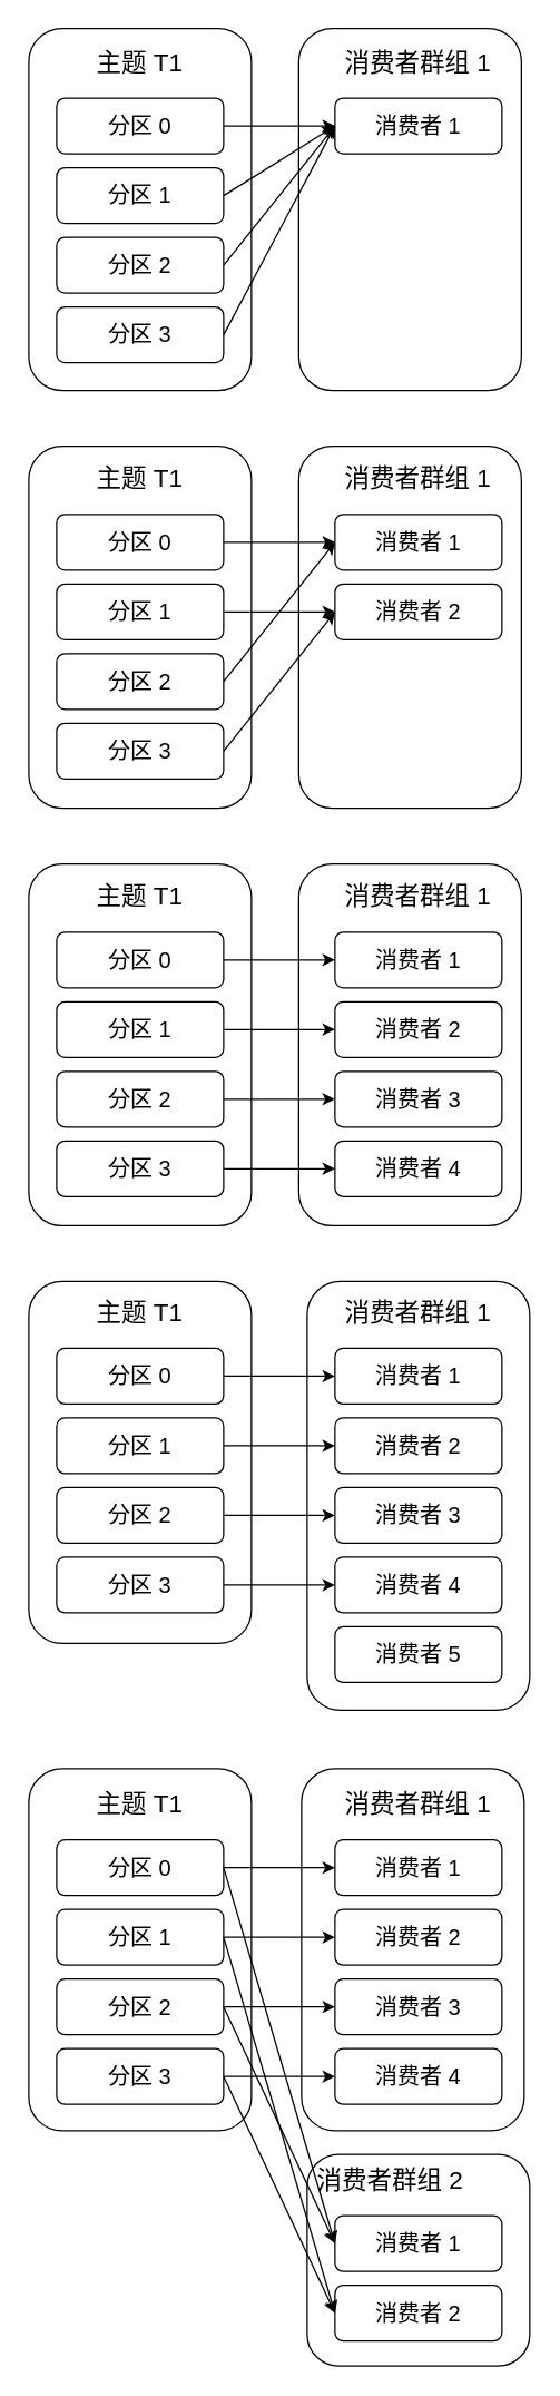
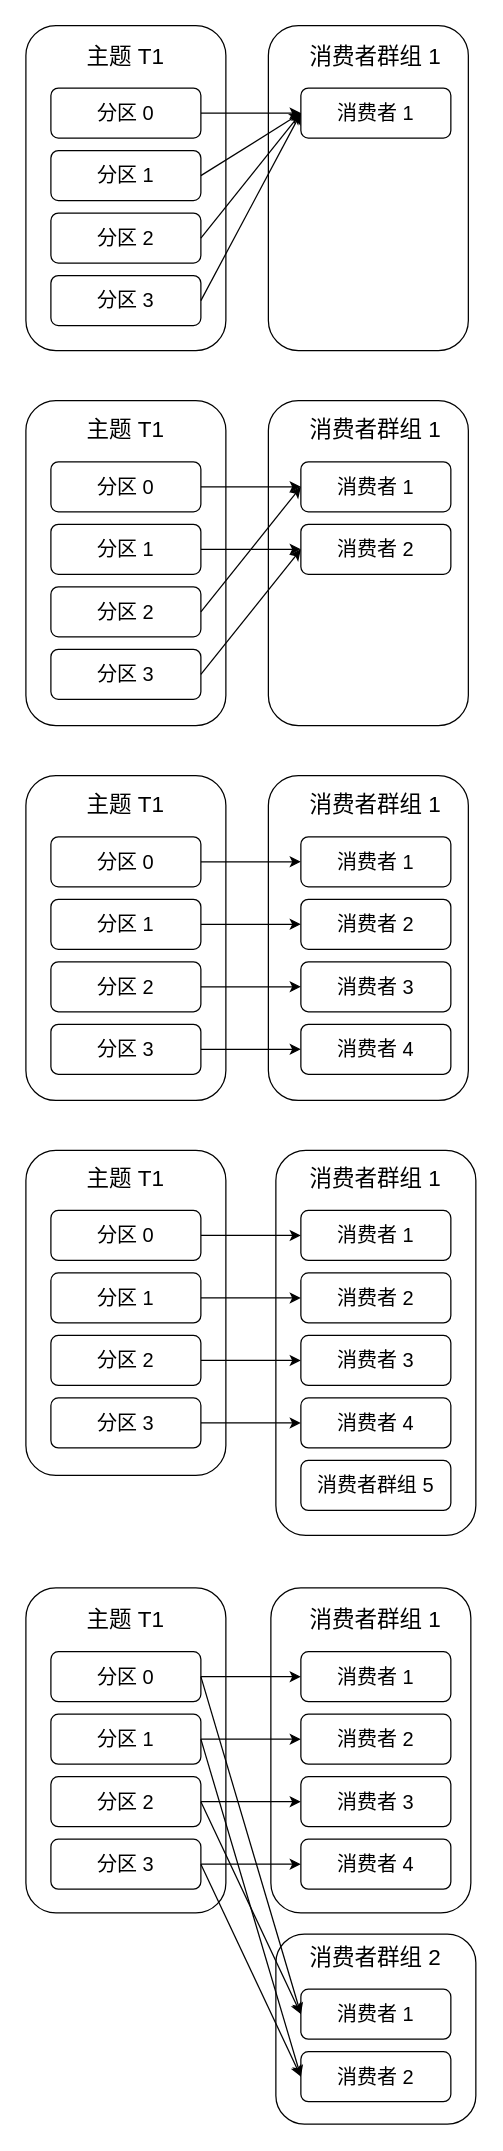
  <mxCell id="0" />
  <mxCell id="1" parent="0" />
  <mxCell id="2" value="" style="rounded=1;whiteSpace=wrap;html=1;" parent="1" vertex="1"><mxGeometry x="220" y="1547" width="160" height="152" as="geometry" /></mxCell>
  <mxCell id="3" value="" style="rounded=1;whiteSpace=wrap;html=1;" parent="1" vertex="1"><mxGeometry x="216" y="1270" width="160" height="260" as="geometry" /></mxCell>
  <mxCell id="4" value="" style="rounded=1;whiteSpace=wrap;html=1;" parent="1" vertex="1"><mxGeometry x="20" y="1270" width="160" height="260" as="geometry" /></mxCell>
  <mxCell id="5" value="" style="rounded=1;whiteSpace=wrap;html=1;" parent="1" vertex="1"><mxGeometry x="220" y="920" width="160" height="308" as="geometry" /></mxCell>
  <mxCell id="6" value="" style="rounded=1;whiteSpace=wrap;html=1;" parent="1" vertex="1"><mxGeometry x="20" y="920" width="160" height="260" as="geometry" /></mxCell>
  <mxCell id="7" value="" style="rounded=1;whiteSpace=wrap;html=1;" parent="1" vertex="1"><mxGeometry x="214" y="620" width="160" height="260" as="geometry" /></mxCell>
  <mxCell id="8" value="" style="rounded=1;whiteSpace=wrap;html=1;" parent="1" vertex="1"><mxGeometry x="20" y="620" width="160" height="260" as="geometry" /></mxCell>
  <mxCell id="9" value="" style="rounded=1;whiteSpace=wrap;html=1;" parent="1" vertex="1"><mxGeometry x="214" y="320" width="160" height="260" as="geometry" /></mxCell>
  <mxCell id="10" value="" style="rounded=1;whiteSpace=wrap;html=1;" parent="1" vertex="1"><mxGeometry x="20" y="320" width="160" height="260" as="geometry" /></mxCell>
  <mxCell id="11" value="" style="rounded=1;whiteSpace=wrap;html=1;" parent="1" vertex="1"><mxGeometry x="214" y="20" width="160" height="260" as="geometry" /></mxCell>
  <mxCell id="12" value="" style="rounded=1;whiteSpace=wrap;html=1;" parent="1" vertex="1"><mxGeometry x="20" y="20" width="160" height="260" as="geometry" /></mxCell>
  <mxCell id="13" style="edgeStyle=orthogonalEdgeStyle;rounded=0;orthogonalLoop=1;jettySize=auto;html=1;exitX=1;exitY=0.5;exitDx=0;exitDy=0;entryX=0;entryY=0.5;entryDx=0;entryDy=0;" parent="1" source="14" target="19" edge="1"><mxGeometry relative="1" as="geometry" /></mxCell>
  <mxCell id="14" value="&lt;font style=&quot;font-size: 16px&quot;&gt;分区 0&lt;/font&gt;" style="rounded=1;whiteSpace=wrap;html=1;" parent="1" vertex="1"><mxGeometry x="40" y="70" width="120" height="40" as="geometry" /></mxCell>
  <mxCell id="15" value="&lt;font style=&quot;font-size: 16px&quot;&gt;分区 1&lt;/font&gt;" style="rounded=1;whiteSpace=wrap;html=1;" parent="1" vertex="1"><mxGeometry x="40" y="120" width="120" height="40" as="geometry" /></mxCell>
  <mxCell id="16" value="&lt;font style=&quot;font-size: 16px&quot;&gt;分区 2&lt;/font&gt;" style="rounded=1;whiteSpace=wrap;html=1;" parent="1" vertex="1"><mxGeometry x="40" y="170" width="120" height="40" as="geometry" /></mxCell>
  <mxCell id="17" value="&lt;font style=&quot;font-size: 16px&quot;&gt;分区 3&lt;/font&gt;" style="rounded=1;whiteSpace=wrap;html=1;" parent="1" vertex="1"><mxGeometry x="40" y="220" width="120" height="40" as="geometry" /></mxCell>
  <mxCell id="18" value="&lt;font style=&quot;font-size: 18px&quot;&gt;主题 T1&lt;/font&gt;" style="text;html=1;strokeColor=none;fillColor=none;align=center;verticalAlign=middle;whiteSpace=wrap;rounded=0;" parent="1" vertex="1"><mxGeometry x="65" y="30" width="70" height="30" as="geometry" /></mxCell>
  <mxCell id="19" value="&lt;font style=&quot;font-size: 16px&quot;&gt;消费者 1&lt;/font&gt;" style="rounded=1;whiteSpace=wrap;html=1;" parent="1" vertex="1"><mxGeometry x="240" y="70" width="120" height="40" as="geometry" /></mxCell>
  <mxCell id="20" value="&lt;font style=&quot;font-size: 18px&quot;&gt;消费者群组 1&lt;/font&gt;" style="text;html=1;strokeColor=none;fillColor=none;align=center;verticalAlign=middle;whiteSpace=wrap;rounded=0;" parent="1" vertex="1"><mxGeometry x="245" y="30" width="110" height="30" as="geometry" /></mxCell>
  <mxCell id="21" value="" style="endArrow=classic;html=1;exitX=1;exitY=0.5;exitDx=0;exitDy=0;entryX=0;entryY=0.5;entryDx=0;entryDy=0;" parent="1" source="15" target="19" edge="1"><mxGeometry width="50" height="50" relative="1" as="geometry"><mxPoint x="220" y="290" as="sourcePoint" /><mxPoint x="270" y="240" as="targetPoint" /></mxGeometry></mxCell>
  <mxCell id="22" value="" style="endArrow=classic;html=1;exitX=1;exitY=0.5;exitDx=0;exitDy=0;entryX=0;entryY=0.5;entryDx=0;entryDy=0;" parent="1" source="16" target="19" edge="1"><mxGeometry width="50" height="50" relative="1" as="geometry"><mxPoint x="190" y="280" as="sourcePoint" /><mxPoint x="240" y="230" as="targetPoint" /></mxGeometry></mxCell>
  <mxCell id="23" value="" style="endArrow=classic;html=1;exitX=1;exitY=0.5;exitDx=0;exitDy=0;entryX=0;entryY=0.5;entryDx=0;entryDy=0;" parent="1" source="17" target="19" edge="1"><mxGeometry width="50" height="50" relative="1" as="geometry"><mxPoint x="170" y="280" as="sourcePoint" /><mxPoint x="220" y="230" as="targetPoint" /></mxGeometry></mxCell>
  <mxCell id="24" style="edgeStyle=orthogonalEdgeStyle;rounded=0;orthogonalLoop=1;jettySize=auto;html=1;exitX=1;exitY=0.5;exitDx=0;exitDy=0;entryX=0;entryY=0.5;entryDx=0;entryDy=0;" parent="1" source="25" target="31" edge="1"><mxGeometry relative="1" as="geometry" /></mxCell>
  <mxCell id="25" value="&lt;font style=&quot;font-size: 16px&quot;&gt;分区 0&lt;/font&gt;" style="rounded=1;whiteSpace=wrap;html=1;" parent="1" vertex="1"><mxGeometry x="40" y="369" width="120" height="40" as="geometry" /></mxCell>
  <mxCell id="26" style="edgeStyle=orthogonalEdgeStyle;rounded=0;orthogonalLoop=1;jettySize=auto;html=1;entryX=0;entryY=0.5;entryDx=0;entryDy=0;" parent="1" source="27" target="33" edge="1"><mxGeometry relative="1" as="geometry" /></mxCell>
  <mxCell id="27" value="&lt;font style=&quot;font-size: 16px&quot;&gt;分区 1&lt;/font&gt;" style="rounded=1;whiteSpace=wrap;html=1;" parent="1" vertex="1"><mxGeometry x="40" y="419" width="120" height="40" as="geometry" /></mxCell>
  <mxCell id="28" value="&lt;font style=&quot;font-size: 16px&quot;&gt;分区 2&lt;/font&gt;" style="rounded=1;whiteSpace=wrap;html=1;" parent="1" vertex="1"><mxGeometry x="40" y="469" width="120" height="40" as="geometry" /></mxCell>
  <mxCell id="29" value="&lt;font style=&quot;font-size: 16px&quot;&gt;分区 3&lt;/font&gt;" style="rounded=1;whiteSpace=wrap;html=1;" parent="1" vertex="1"><mxGeometry x="40" y="519" width="120" height="40" as="geometry" /></mxCell>
  <mxCell id="30" value="&lt;font style=&quot;font-size: 18px&quot;&gt;主题 T1&lt;/font&gt;" style="text;html=1;strokeColor=none;fillColor=none;align=center;verticalAlign=middle;whiteSpace=wrap;rounded=0;" parent="1" vertex="1"><mxGeometry x="65" y="329" width="70" height="30" as="geometry" /></mxCell>
  <mxCell id="31" value="&lt;font style=&quot;font-size: 16px&quot;&gt;消费者 1&lt;/font&gt;" style="rounded=1;whiteSpace=wrap;html=1;" parent="1" vertex="1"><mxGeometry x="240" y="369" width="120" height="40" as="geometry" /></mxCell>
  <mxCell id="32" value="&lt;font style=&quot;font-size: 18px&quot;&gt;消费者群组 1&lt;/font&gt;" style="text;html=1;strokeColor=none;fillColor=none;align=center;verticalAlign=middle;whiteSpace=wrap;rounded=0;" parent="1" vertex="1"><mxGeometry x="245" y="329" width="110" height="30" as="geometry" /></mxCell>
  <mxCell id="33" value="&lt;font style=&quot;font-size: 16px&quot;&gt;消费者 2&lt;/font&gt;" style="rounded=1;whiteSpace=wrap;html=1;" parent="1" vertex="1"><mxGeometry x="240" y="419" width="120" height="40" as="geometry" /></mxCell>
  <mxCell id="34" value="" style="endArrow=classic;html=1;exitX=1;exitY=0.5;exitDx=0;exitDy=0;entryX=0;entryY=0.5;entryDx=0;entryDy=0;" parent="1" source="28" target="31" edge="1"><mxGeometry width="50" height="50" relative="1" as="geometry"><mxPoint x="210" y="589" as="sourcePoint" /><mxPoint x="260" y="539" as="targetPoint" /></mxGeometry></mxCell>
  <mxCell id="35" value="" style="endArrow=classic;html=1;exitX=1;exitY=0.5;exitDx=0;exitDy=0;entryX=0;entryY=0.5;entryDx=0;entryDy=0;" parent="1" source="29" target="33" edge="1"><mxGeometry width="50" height="50" relative="1" as="geometry"><mxPoint x="220" y="609" as="sourcePoint" /><mxPoint x="270" y="559" as="targetPoint" /></mxGeometry></mxCell>
  <mxCell id="36" style="edgeStyle=orthogonalEdgeStyle;rounded=0;orthogonalLoop=1;jettySize=auto;html=1;exitX=1;exitY=0.5;exitDx=0;exitDy=0;entryX=0;entryY=0.5;entryDx=0;entryDy=0;" parent="1" source="37" target="45" edge="1"><mxGeometry relative="1" as="geometry" /></mxCell>
  <mxCell id="37" value="&lt;font style=&quot;font-size: 16px&quot;&gt;分区 0&lt;/font&gt;" style="rounded=1;whiteSpace=wrap;html=1;" parent="1" vertex="1"><mxGeometry x="40" y="669" width="120" height="40" as="geometry" /></mxCell>
  <mxCell id="38" style="edgeStyle=orthogonalEdgeStyle;rounded=0;orthogonalLoop=1;jettySize=auto;html=1;entryX=0;entryY=0.5;entryDx=0;entryDy=0;" parent="1" source="39" target="47" edge="1"><mxGeometry relative="1" as="geometry" /></mxCell>
  <mxCell id="39" value="&lt;font style=&quot;font-size: 16px&quot;&gt;分区 1&lt;/font&gt;" style="rounded=1;whiteSpace=wrap;html=1;" parent="1" vertex="1"><mxGeometry x="40" y="719" width="120" height="40" as="geometry" /></mxCell>
  <mxCell id="40" style="edgeStyle=orthogonalEdgeStyle;rounded=0;orthogonalLoop=1;jettySize=auto;html=1;exitX=1;exitY=0.5;exitDx=0;exitDy=0;entryX=0;entryY=0.5;entryDx=0;entryDy=0;" parent="1" source="41" target="48" edge="1"><mxGeometry relative="1" as="geometry" /></mxCell>
  <mxCell id="41" value="&lt;font style=&quot;font-size: 16px&quot;&gt;分区 2&lt;/font&gt;" style="rounded=1;whiteSpace=wrap;html=1;" parent="1" vertex="1"><mxGeometry x="40" y="769" width="120" height="40" as="geometry" /></mxCell>
  <mxCell id="42" style="edgeStyle=orthogonalEdgeStyle;rounded=0;orthogonalLoop=1;jettySize=auto;html=1;" parent="1" source="43" target="49" edge="1"><mxGeometry relative="1" as="geometry" /></mxCell>
  <mxCell id="43" value="&lt;font style=&quot;font-size: 16px&quot;&gt;分区 3&lt;/font&gt;" style="rounded=1;whiteSpace=wrap;html=1;" parent="1" vertex="1"><mxGeometry x="40" y="819" width="120" height="40" as="geometry" /></mxCell>
  <mxCell id="44" value="&lt;font style=&quot;font-size: 18px&quot;&gt;主题 T1&lt;/font&gt;" style="text;html=1;strokeColor=none;fillColor=none;align=center;verticalAlign=middle;whiteSpace=wrap;rounded=0;" parent="1" vertex="1"><mxGeometry x="65" y="629" width="70" height="30" as="geometry" /></mxCell>
  <mxCell id="45" value="&lt;font style=&quot;font-size: 16px&quot;&gt;消费者 1&lt;/font&gt;" style="rounded=1;whiteSpace=wrap;html=1;" parent="1" vertex="1"><mxGeometry x="240" y="669" width="120" height="40" as="geometry" /></mxCell>
  <mxCell id="46" value="&lt;font style=&quot;font-size: 18px&quot;&gt;消费者群组 1&lt;/font&gt;" style="text;html=1;strokeColor=none;fillColor=none;align=center;verticalAlign=middle;whiteSpace=wrap;rounded=0;" parent="1" vertex="1"><mxGeometry x="245" y="629" width="110" height="30" as="geometry" /></mxCell>
  <mxCell id="47" value="&lt;font style=&quot;font-size: 16px&quot;&gt;消费者 2&lt;/font&gt;" style="rounded=1;whiteSpace=wrap;html=1;" parent="1" vertex="1"><mxGeometry x="240" y="719" width="120" height="40" as="geometry" /></mxCell>
  <mxCell id="48" value="&lt;font style=&quot;font-size: 16px&quot;&gt;消费者 3&lt;/font&gt;" style="rounded=1;whiteSpace=wrap;html=1;" parent="1" vertex="1"><mxGeometry x="240" y="769" width="120" height="40" as="geometry" /></mxCell>
  <mxCell id="49" value="&lt;font style=&quot;font-size: 16px&quot;&gt;消费者 4&lt;/font&gt;" style="rounded=1;whiteSpace=wrap;html=1;" parent="1" vertex="1"><mxGeometry x="240" y="819" width="120" height="40" as="geometry" /></mxCell>
  <mxCell id="50" style="edgeStyle=orthogonalEdgeStyle;rounded=0;orthogonalLoop=1;jettySize=auto;html=1;exitX=1;exitY=0.5;exitDx=0;exitDy=0;entryX=0;entryY=0.5;entryDx=0;entryDy=0;" parent="1" source="51" target="59" edge="1"><mxGeometry relative="1" as="geometry" /></mxCell>
  <mxCell id="51" value="&lt;font style=&quot;font-size: 16px&quot;&gt;分区 0&lt;/font&gt;" style="rounded=1;whiteSpace=wrap;html=1;" parent="1" vertex="1"><mxGeometry x="40" y="968" width="120" height="40" as="geometry" /></mxCell>
  <mxCell id="52" style="edgeStyle=orthogonalEdgeStyle;rounded=0;orthogonalLoop=1;jettySize=auto;html=1;entryX=0;entryY=0.5;entryDx=0;entryDy=0;" parent="1" source="53" target="61" edge="1"><mxGeometry relative="1" as="geometry" /></mxCell>
  <mxCell id="53" value="&lt;font style=&quot;font-size: 16px&quot;&gt;分区 1&lt;/font&gt;" style="rounded=1;whiteSpace=wrap;html=1;" parent="1" vertex="1"><mxGeometry x="40" y="1018" width="120" height="40" as="geometry" /></mxCell>
  <mxCell id="54" style="edgeStyle=orthogonalEdgeStyle;rounded=0;orthogonalLoop=1;jettySize=auto;html=1;exitX=1;exitY=0.5;exitDx=0;exitDy=0;entryX=0;entryY=0.5;entryDx=0;entryDy=0;" parent="1" source="55" target="62" edge="1"><mxGeometry relative="1" as="geometry" /></mxCell>
  <mxCell id="55" value="&lt;font style=&quot;font-size: 16px&quot;&gt;分区 2&lt;/font&gt;" style="rounded=1;whiteSpace=wrap;html=1;" parent="1" vertex="1"><mxGeometry x="40" y="1068" width="120" height="40" as="geometry" /></mxCell>
  <mxCell id="56" style="edgeStyle=orthogonalEdgeStyle;rounded=0;orthogonalLoop=1;jettySize=auto;html=1;" parent="1" source="57" target="63" edge="1"><mxGeometry relative="1" as="geometry" /></mxCell>
  <mxCell id="57" value="&lt;font style=&quot;font-size: 16px&quot;&gt;分区 3&lt;/font&gt;" style="rounded=1;whiteSpace=wrap;html=1;" parent="1" vertex="1"><mxGeometry x="40" y="1118" width="120" height="40" as="geometry" /></mxCell>
  <mxCell id="58" value="&lt;font style=&quot;font-size: 18px&quot;&gt;主题 T1&lt;/font&gt;" style="text;html=1;strokeColor=none;fillColor=none;align=center;verticalAlign=middle;whiteSpace=wrap;rounded=0;" parent="1" vertex="1"><mxGeometry x="65" y="928" width="70" height="30" as="geometry" /></mxCell>
  <mxCell id="59" value="&lt;font style=&quot;font-size: 16px&quot;&gt;消费者 1&lt;/font&gt;" style="rounded=1;whiteSpace=wrap;html=1;" parent="1" vertex="1"><mxGeometry x="240" y="968" width="120" height="40" as="geometry" /></mxCell>
  <mxCell id="60" value="&lt;font style=&quot;font-size: 18px&quot;&gt;消费者群组 1&lt;/font&gt;" style="text;html=1;strokeColor=none;fillColor=none;align=center;verticalAlign=middle;whiteSpace=wrap;rounded=0;" parent="1" vertex="1"><mxGeometry x="245" y="928" width="110" height="30" as="geometry" /></mxCell>
  <mxCell id="61" value="&lt;font style=&quot;font-size: 16px&quot;&gt;消费者 2&lt;/font&gt;" style="rounded=1;whiteSpace=wrap;html=1;" parent="1" vertex="1"><mxGeometry x="240" y="1018" width="120" height="40" as="geometry" /></mxCell>
  <mxCell id="62" value="&lt;font style=&quot;font-size: 16px&quot;&gt;消费者 3&lt;/font&gt;" style="rounded=1;whiteSpace=wrap;html=1;" parent="1" vertex="1"><mxGeometry x="240" y="1068" width="120" height="40" as="geometry" /></mxCell>
  <mxCell id="63" value="&lt;font style=&quot;font-size: 16px&quot;&gt;消费者 4&lt;/font&gt;" style="rounded=1;whiteSpace=wrap;html=1;" parent="1" vertex="1"><mxGeometry x="240" y="1118" width="120" height="40" as="geometry" /></mxCell>
- <mxCell id="64" value="&lt;font style=&quot;font-size: 16px&quot;&gt;消费者 5&lt;/font&gt;" style="rounded=1;whiteSpace=wrap;html=1;" parent="1" vertex="1"><mxGeometry x="240" y="1168" width="120" height="40" as="geometry" /></mxCell>
+ <mxCell id="64" value="&lt;font style=&quot;font-size: 16px&quot;&gt;消费者群组 5&lt;/font&gt;" style="rounded=1;whiteSpace=wrap;html=1;" parent="1" vertex="1"><mxGeometry x="240" y="1168" width="120" height="40" as="geometry" /></mxCell>
  <mxCell id="65" style="edgeStyle=orthogonalEdgeStyle;rounded=0;orthogonalLoop=1;jettySize=auto;html=1;exitX=1;exitY=0.5;exitDx=0;exitDy=0;entryX=0;entryY=0.5;entryDx=0;entryDy=0;" parent="1" source="66" target="74" edge="1"><mxGeometry relative="1" as="geometry" /></mxCell>
  <mxCell id="66" value="&lt;font style=&quot;font-size: 16px&quot;&gt;分区 0&lt;/font&gt;" style="rounded=1;whiteSpace=wrap;html=1;" parent="1" vertex="1"><mxGeometry x="40" y="1321" width="120" height="40" as="geometry" /></mxCell>
  <mxCell id="67" style="edgeStyle=orthogonalEdgeStyle;rounded=0;orthogonalLoop=1;jettySize=auto;html=1;entryX=0;entryY=0.5;entryDx=0;entryDy=0;" parent="1" source="68" target="76" edge="1"><mxGeometry relative="1" as="geometry" /></mxCell>
  <mxCell id="68" value="&lt;font style=&quot;font-size: 16px&quot;&gt;分区 1&lt;/font&gt;" style="rounded=1;whiteSpace=wrap;html=1;" parent="1" vertex="1"><mxGeometry x="40" y="1371" width="120" height="40" as="geometry" /></mxCell>
  <mxCell id="69" style="edgeStyle=orthogonalEdgeStyle;rounded=0;orthogonalLoop=1;jettySize=auto;html=1;exitX=1;exitY=0.5;exitDx=0;exitDy=0;entryX=0;entryY=0.5;entryDx=0;entryDy=0;" parent="1" source="70" target="77" edge="1"><mxGeometry relative="1" as="geometry" /></mxCell>
  <mxCell id="70" value="&lt;font style=&quot;font-size: 16px&quot;&gt;分区 2&lt;/font&gt;" style="rounded=1;whiteSpace=wrap;html=1;" parent="1" vertex="1"><mxGeometry x="40" y="1421" width="120" height="40" as="geometry" /></mxCell>
  <mxCell id="71" style="edgeStyle=orthogonalEdgeStyle;rounded=0;orthogonalLoop=1;jettySize=auto;html=1;" parent="1" source="72" target="78" edge="1"><mxGeometry relative="1" as="geometry" /></mxCell>
  <mxCell id="72" value="&lt;font style=&quot;font-size: 16px&quot;&gt;分区 3&lt;/font&gt;" style="rounded=1;whiteSpace=wrap;html=1;" parent="1" vertex="1"><mxGeometry x="40" y="1471" width="120" height="40" as="geometry" /></mxCell>
  <mxCell id="73" value="&lt;font style=&quot;font-size: 18px&quot;&gt;主题 T1&lt;/font&gt;" style="text;html=1;strokeColor=none;fillColor=none;align=center;verticalAlign=middle;whiteSpace=wrap;rounded=0;" parent="1" vertex="1"><mxGeometry x="65" y="1281" width="70" height="30" as="geometry" /></mxCell>
  <mxCell id="74" value="&lt;font style=&quot;font-size: 16px&quot;&gt;消费者 1&lt;/font&gt;" style="rounded=1;whiteSpace=wrap;html=1;" parent="1" vertex="1"><mxGeometry x="240" y="1321" width="120" height="40" as="geometry" /></mxCell>
  <mxCell id="75" value="&lt;font style=&quot;font-size: 18px&quot;&gt;消费者群组 1&lt;/font&gt;" style="text;html=1;strokeColor=none;fillColor=none;align=center;verticalAlign=middle;whiteSpace=wrap;rounded=0;" parent="1" vertex="1"><mxGeometry x="245" y="1281" width="110" height="30" as="geometry" /></mxCell>
  <mxCell id="76" value="&lt;font style=&quot;font-size: 16px&quot;&gt;消费者 2&lt;/font&gt;" style="rounded=1;whiteSpace=wrap;html=1;" parent="1" vertex="1"><mxGeometry x="240" y="1371" width="120" height="40" as="geometry" /></mxCell>
  <mxCell id="77" value="&lt;font style=&quot;font-size: 16px&quot;&gt;消费者 3&lt;/font&gt;" style="rounded=1;whiteSpace=wrap;html=1;" parent="1" vertex="1"><mxGeometry x="240" y="1421" width="120" height="40" as="geometry" /></mxCell>
  <mxCell id="78" value="&lt;font style=&quot;font-size: 16px&quot;&gt;消费者 4&lt;/font&gt;" style="rounded=1;whiteSpace=wrap;html=1;" parent="1" vertex="1"><mxGeometry x="240" y="1471" width="120" height="40" as="geometry" /></mxCell>
  <mxCell id="79" value="&lt;font style=&quot;font-size: 16px&quot;&gt;消费者 1&lt;/font&gt;" style="rounded=1;whiteSpace=wrap;html=1;" parent="1" vertex="1"><mxGeometry x="240" y="1591" width="120" height="40" as="geometry" /></mxCell>
- <mxCell id="80" value="&lt;font style=&quot;font-size: 18px&quot;&gt;消费者群组 2&lt;/font&gt;" style="text;html=1;strokeColor=none;fillColor=none;align=center;verticalAlign=middle;whiteSpace=wrap;rounded=0;" parent="1" vertex="1"><mxGeometry x="225" y="1551" width="110" height="30" as="geometry" /></mxCell>
+ <mxCell id="80" value="&lt;font style=&quot;font-size: 18px&quot;&gt;消费者群组 2&lt;/font&gt;" style="text;html=1;strokeColor=none;fillColor=none;align=center;verticalAlign=middle;whiteSpace=wrap;rounded=0;" parent="1" vertex="1"><mxGeometry x="245" y="1551" width="110" height="30" as="geometry" /></mxCell>
  <mxCell id="81" value="&lt;font style=&quot;font-size: 16px&quot;&gt;消费者 2&lt;/font&gt;" style="rounded=1;whiteSpace=wrap;html=1;" parent="1" vertex="1"><mxGeometry x="240" y="1641" width="120" height="40" as="geometry" /></mxCell>
  <mxCell id="82" value="" style="endArrow=classic;html=1;exitX=1;exitY=0.5;exitDx=0;exitDy=0;entryX=0;entryY=0.5;entryDx=0;entryDy=0;" parent="1" source="66" target="79" edge="1"><mxGeometry width="50" height="50" relative="1" as="geometry"><mxPoint x="30" y="1729" as="sourcePoint" /><mxPoint x="80" y="1679" as="targetPoint" /></mxGeometry></mxCell>
  <mxCell id="83" value="" style="endArrow=classic;html=1;exitX=1;exitY=0.5;exitDx=0;exitDy=0;entryX=0;entryY=0.5;entryDx=0;entryDy=0;" parent="1" source="68" target="81" edge="1"><mxGeometry width="50" height="50" relative="1" as="geometry"><mxPoint x="140" y="1719" as="sourcePoint" /><mxPoint x="190" y="1669" as="targetPoint" /></mxGeometry></mxCell>
  <mxCell id="84" value="" style="endArrow=classic;html=1;exitX=1;exitY=0.5;exitDx=0;exitDy=0;entryX=0;entryY=0.5;entryDx=0;entryDy=0;" parent="1" source="70" target="79" edge="1"><mxGeometry width="50" height="50" relative="1" as="geometry"><mxPoint x="-10" y="1739" as="sourcePoint" /><mxPoint x="40" y="1689" as="targetPoint" /></mxGeometry></mxCell>
  <mxCell id="85" value="" style="endArrow=classic;html=1;exitX=1;exitY=0.5;exitDx=0;exitDy=0;entryX=0;entryY=0.5;entryDx=0;entryDy=0;" parent="1" source="72" target="81" edge="1"><mxGeometry width="50" height="50" relative="1" as="geometry"><mxPoint x="50" y="1719" as="sourcePoint" /><mxPoint x="100" y="1669" as="targetPoint" /></mxGeometry></mxCell>
